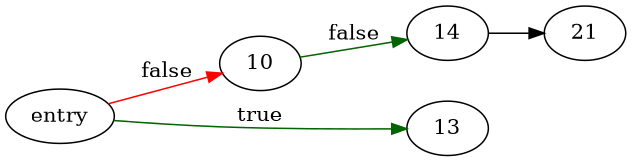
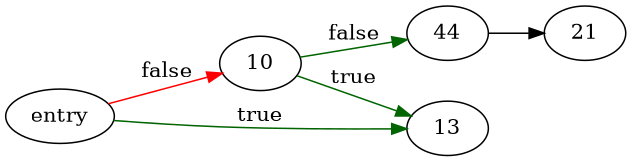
  digraph {
    rankdir=LR
    edge [color=darkgreen]
    n1 [label=entry]
    10
    13
-   14
+   14 [label=44]
    21
    n1 -> 10 [color=red label=false]
    n1 -> 13 [label=true]
+   10 -> 13 [label=true]
    10 -> 14 [label=false]
    14 -> 21 [color=""]
  }
